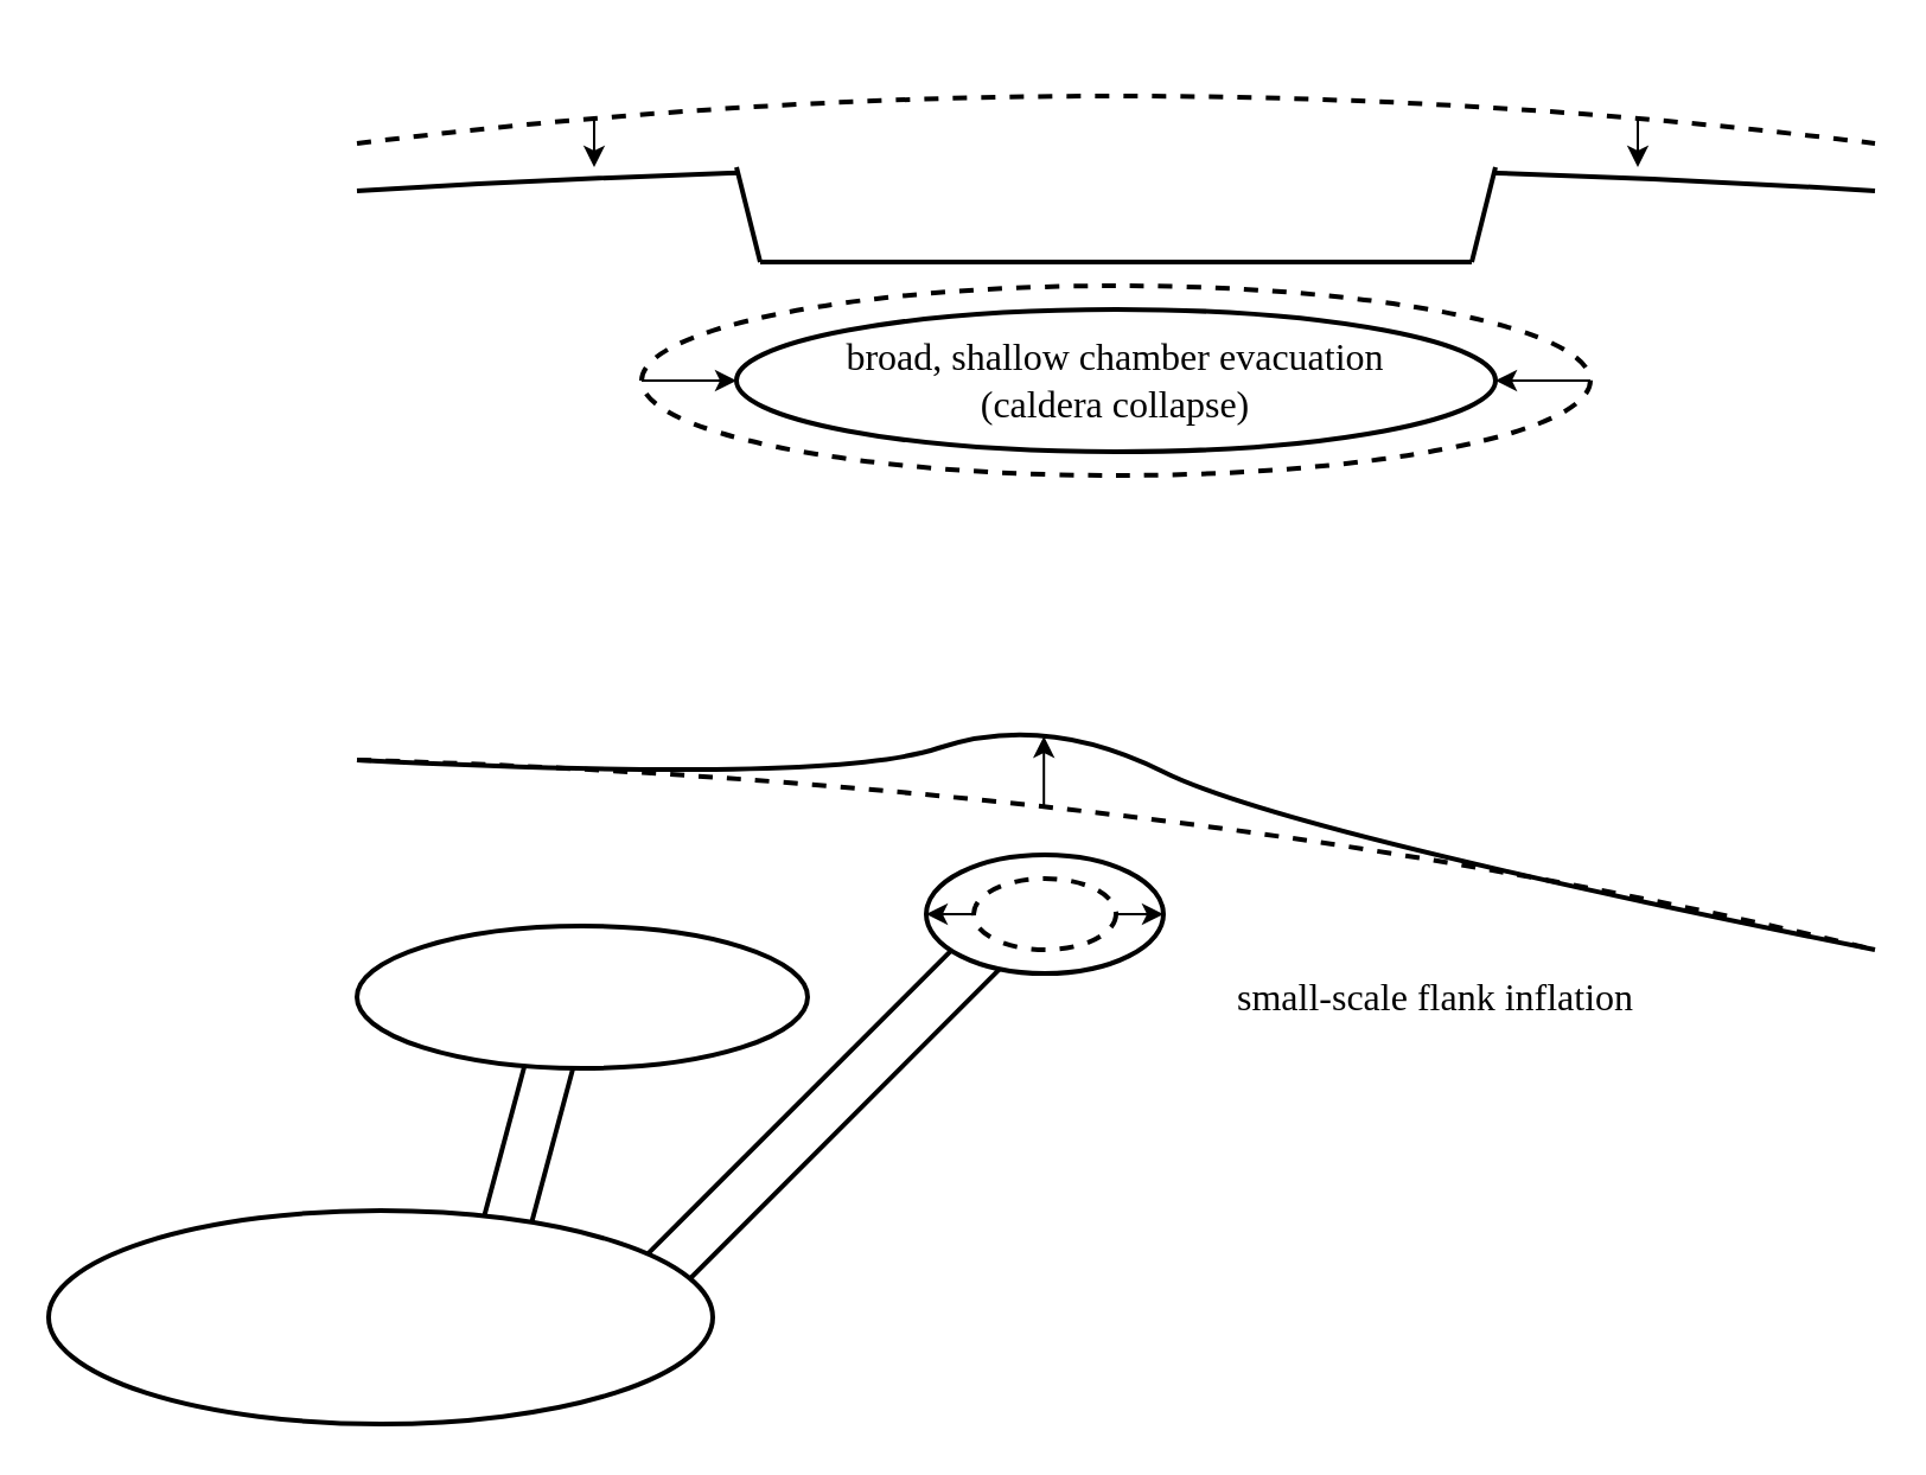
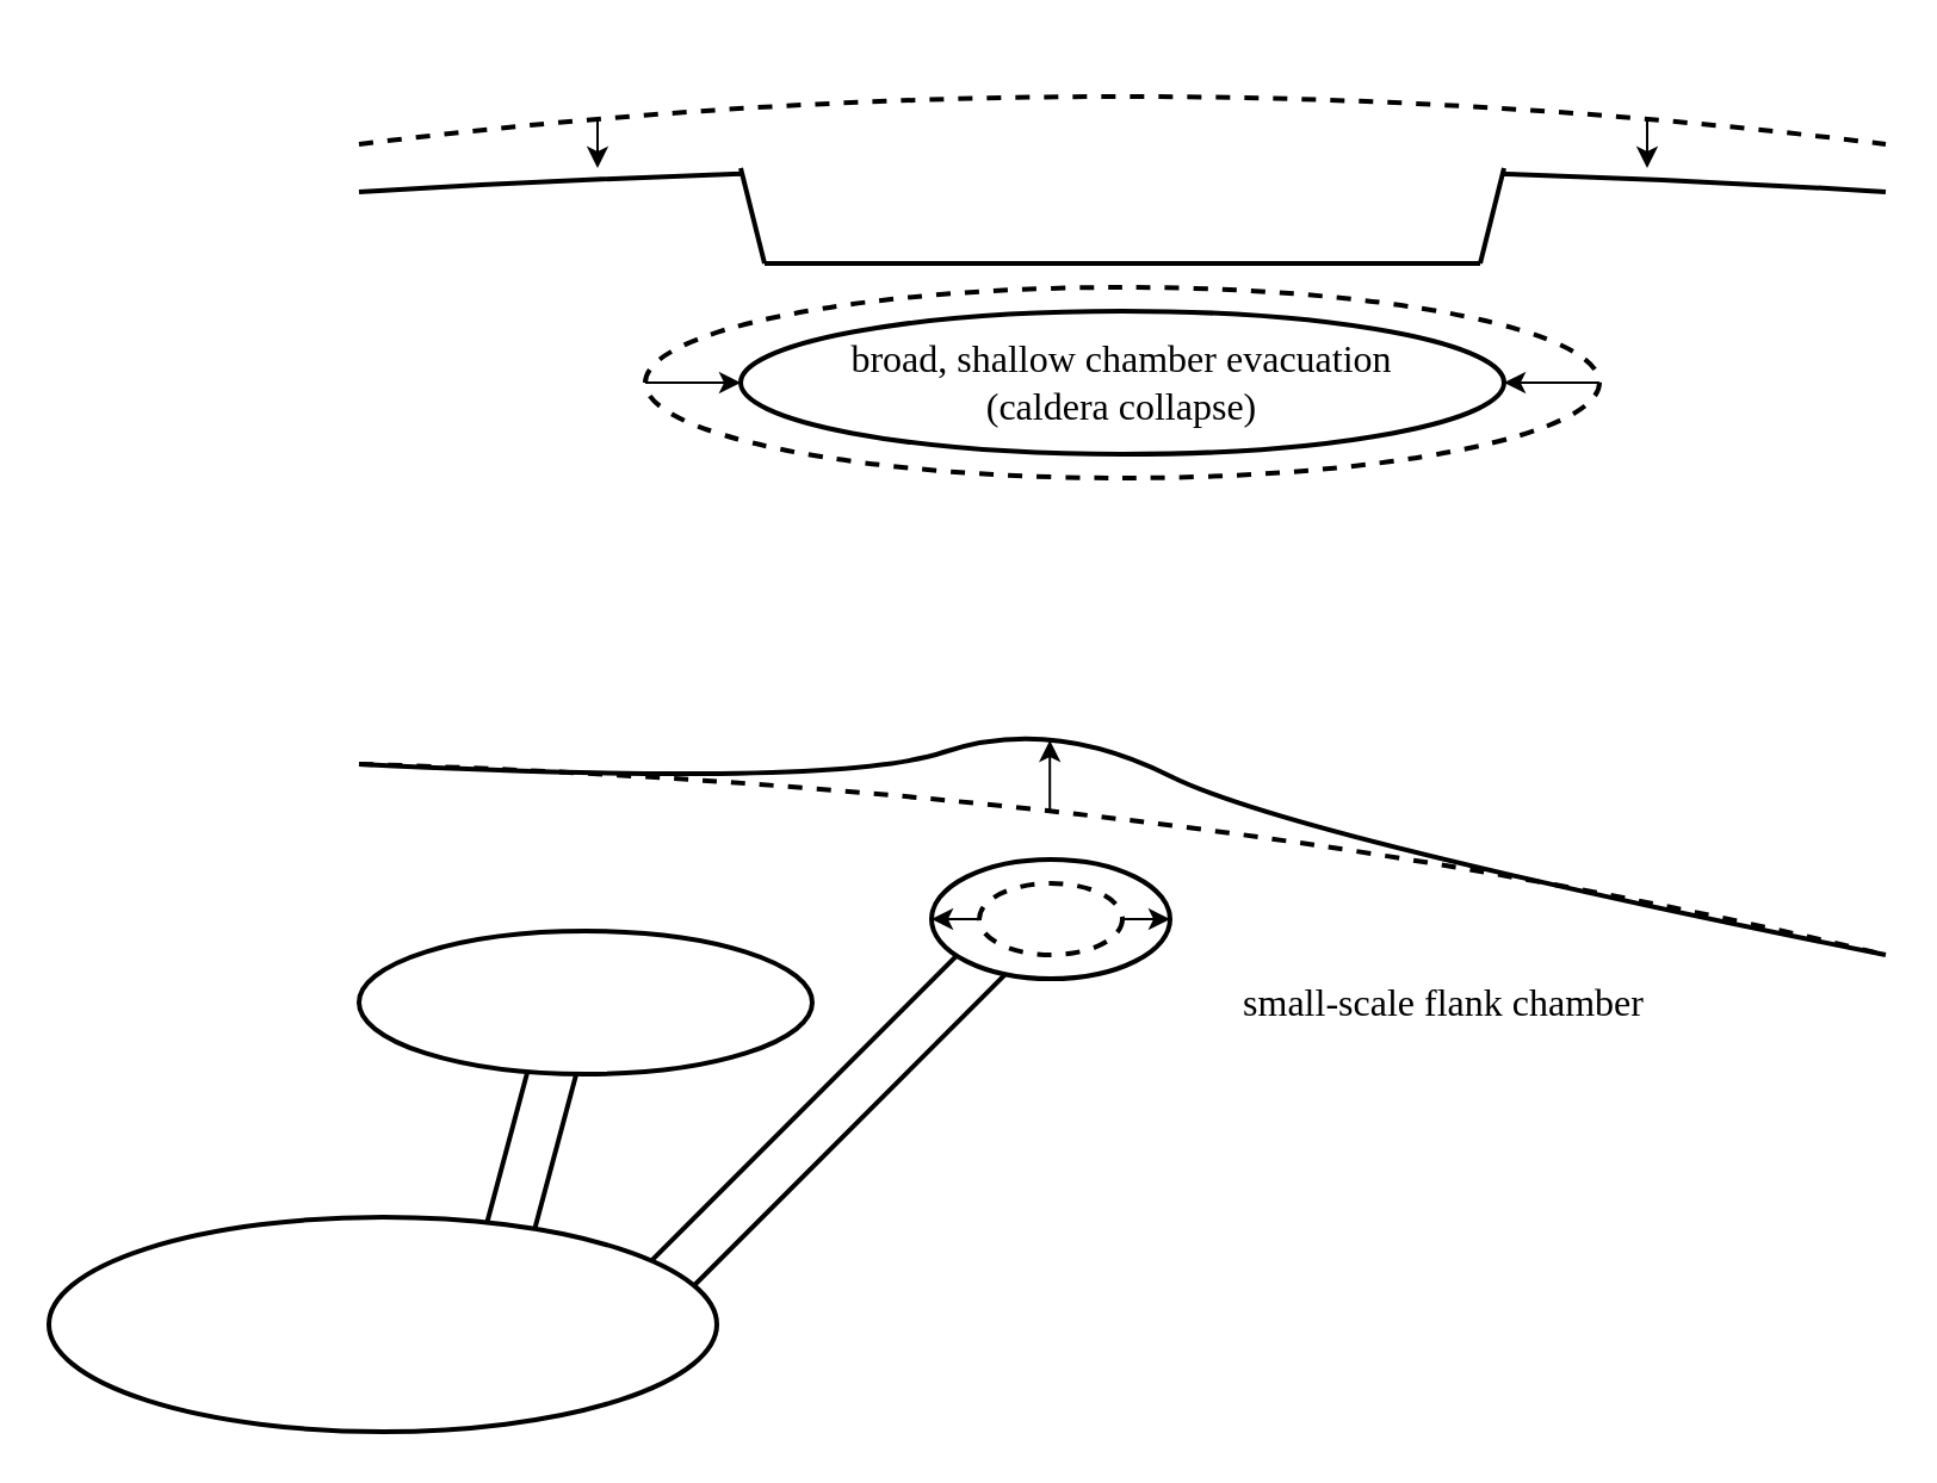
  <mxCell id="0" />
  <mxCell id="1" parent="0" />
  <mxCell id="2" value="" style="ellipse;whiteSpace=wrap;html=1;dashed=1;strokeWidth=2;" vertex="1" parent="1"><mxGeometry x="270" y="120" width="400" height="80" as="geometry" /></mxCell>
  <mxCell id="3" value="&lt;font style=&quot;font-size: 16px;&quot; face=&quot;Linux Libertine&quot;&gt;broad, shallow chamber evacuation&lt;br&gt;(caldera collapse)&lt;/font&gt;" style="ellipse;whiteSpace=wrap;html=1;strokeWidth=2;" vertex="1" parent="1"><mxGeometry x="310" y="130" width="320" height="60" as="geometry" /></mxCell>
  <mxCell id="4" value="" style="endArrow=classic;html=1;rounded=0;exitX=0;exitY=0.5;exitDx=0;exitDy=0;entryX=0;entryY=0.5;entryDx=0;entryDy=0;" edge="1" parent="1" source="2" target="3"><mxGeometry width="50" height="50" relative="1" as="geometry"><mxPoint x="470" y="300" as="sourcePoint" /><mxPoint x="520" y="250" as="targetPoint" /></mxGeometry></mxCell>
  <mxCell id="5" value="" style="endArrow=classic;html=1;rounded=0;exitX=1;exitY=0.5;exitDx=0;exitDy=0;entryX=1;entryY=0.5;entryDx=0;entryDy=0;" edge="1" parent="1" source="2" target="3"><mxGeometry width="50" height="50" relative="1" as="geometry"><mxPoint x="280" y="170" as="sourcePoint" /><mxPoint x="320" y="170" as="targetPoint" /></mxGeometry></mxCell>
  <mxCell id="6" value="" style="endArrow=none;html=1;curved=1;endFill=0;strokeWidth=2;dashed=1;" edge="1" parent="1"><mxGeometry width="50" height="50" relative="1" as="geometry"><mxPoint x="150" y="60" as="sourcePoint" /><mxPoint x="790" y="60" as="targetPoint" /><Array as="points"><mxPoint x="470" y="20" /></Array></mxGeometry></mxCell>
  <mxCell id="7" value="" style="endArrow=none;html=1;curved=1;endFill=0;strokeWidth=2;" edge="1" parent="1"><mxGeometry width="50" height="50" relative="1" as="geometry"><mxPoint x="150" y="80" as="sourcePoint" /><mxPoint x="790" y="80" as="targetPoint" /><Array as="points"><mxPoint x="470" y="60" /></Array></mxGeometry></mxCell>
  <mxCell id="8" value="" style="rounded=0;whiteSpace=wrap;html=1;strokeColor=none;" vertex="1" parent="1"><mxGeometry x="310" y="50" width="320" height="40" as="geometry" /></mxCell>
  <mxCell id="9" value="" style="endArrow=none;html=1;rounded=0;strokeWidth=2;exitX=0;exitY=0.5;exitDx=0;exitDy=0;" edge="1" parent="1" source="8"><mxGeometry width="50" height="50" relative="1" as="geometry"><mxPoint x="350" y="80" as="sourcePoint" /><mxPoint x="320" y="110" as="targetPoint" /></mxGeometry></mxCell>
  <mxCell id="10" value="" style="endArrow=none;html=1;rounded=0;strokeWidth=2;exitX=1;exitY=0.5;exitDx=0;exitDy=0;" edge="1" parent="1" source="8"><mxGeometry width="50" height="50" relative="1" as="geometry"><mxPoint x="590" y="70" as="sourcePoint" /><mxPoint x="620" y="110" as="targetPoint" /></mxGeometry></mxCell>
  <mxCell id="11" value="" style="endArrow=none;html=1;rounded=0;strokeWidth=2;" edge="1" parent="1"><mxGeometry width="50" height="50" relative="1" as="geometry"><mxPoint x="320" y="110" as="sourcePoint" /><mxPoint x="620" y="110" as="targetPoint" /></mxGeometry></mxCell>
  <mxCell id="12" value="" style="endArrow=none;html=1;curved=1;endFill=0;strokeWidth=2;dashed=1;" edge="1" parent="1"><mxGeometry width="50" height="50" relative="1" as="geometry"><mxPoint x="150" y="320" as="sourcePoint" /><mxPoint x="790" y="400" as="targetPoint" /><Array as="points"><mxPoint x="500" y="330" /></Array></mxGeometry></mxCell>
  <mxCell id="13" value="" style="rounded=0;whiteSpace=wrap;html=1;rotation=-75;strokeWidth=2;" vertex="1" parent="1"><mxGeometry x="160" y="480" width="120" height="20" as="geometry" /></mxCell>
  <mxCell id="14" value="" style="ellipse;whiteSpace=wrap;html=1;strokeWidth=2;" vertex="1" parent="1"><mxGeometry x="150" y="390" width="190" height="60" as="geometry" /></mxCell>
  <mxCell id="15" value="" style="rounded=0;whiteSpace=wrap;html=1;rotation=-45;strokeWidth=2;" vertex="1" parent="1"><mxGeometry x="220" y="460" width="250" height="20" as="geometry" /></mxCell>
  <mxCell id="16" value="" style="ellipse;whiteSpace=wrap;html=1;strokeWidth=2;" vertex="1" parent="1"><mxGeometry x="390" y="360" width="100" height="50" as="geometry" /></mxCell>
  <mxCell id="17" value="" style="ellipse;whiteSpace=wrap;html=1;strokeWidth=2;dashed=1;" vertex="1" parent="1"><mxGeometry x="410" y="370" width="60" height="30" as="geometry" /></mxCell>
  <mxCell id="18" value="" style="ellipse;whiteSpace=wrap;html=1;strokeWidth=2;" vertex="1" parent="1"><mxGeometry x="20" y="510" width="280" height="90" as="geometry" /></mxCell>
  <mxCell id="19" value="" style="endArrow=classic;html=1;rounded=0;entryX=1;entryY=0.5;entryDx=0;entryDy=0;exitX=1;exitY=0.5;exitDx=0;exitDy=0;" edge="1" parent="1" source="17" target="16"><mxGeometry width="50" height="50" relative="1" as="geometry"><mxPoint x="510" y="370" as="sourcePoint" /><mxPoint x="640" y="170" as="targetPoint" /></mxGeometry></mxCell>
  <mxCell id="20" value="" style="endArrow=classic;html=1;rounded=0;entryX=0;entryY=0.5;entryDx=0;entryDy=0;exitX=0;exitY=0.5;exitDx=0;exitDy=0;" edge="1" parent="1" source="17" target="16"><mxGeometry width="50" height="50" relative="1" as="geometry"><mxPoint x="480" y="395" as="sourcePoint" /><mxPoint x="500" y="395" as="targetPoint" /></mxGeometry></mxCell>
  <mxCell id="21" value="" style="endArrow=none;html=1;curved=1;endFill=0;strokeWidth=2;" edge="1" parent="1"><mxGeometry width="50" height="50" relative="1" as="geometry"><mxPoint x="150" y="320" as="sourcePoint" /><mxPoint x="790" y="400" as="targetPoint" /><Array as="points"><mxPoint x="350" y="330" /><mxPoint x="440" y="300" /><mxPoint x="540" y="350" /></Array></mxGeometry></mxCell>
- <mxCell id="22" value="&lt;font style=&quot;font-size: 16px;&quot; face=&quot;Linux Libertine&quot;&gt;small-scale flank inflation&lt;br&gt;&lt;/font&gt;" style="ellipse;whiteSpace=wrap;html=1;strokeWidth=2;strokeColor=none;" vertex="1" parent="1"><mxGeometry x="490" y="390" width="230" height="60" as="geometry" /></mxCell>
+ <mxCell id="22" value="&lt;font style=&quot;font-size: 16px;&quot; face=&quot;Linux Libertine&quot;&gt;small-scale flank chamber&lt;br&gt;&lt;/font&gt;" style="ellipse;whiteSpace=wrap;html=1;strokeWidth=2;strokeColor=none;" vertex="1" parent="1"><mxGeometry x="490" y="390" width="230" height="60" as="geometry" /></mxCell>
  <mxCell id="23" value="" style="endArrow=classic;html=1;rounded=0;" edge="1" parent="1"><mxGeometry width="50" height="50" relative="1" as="geometry"><mxPoint x="439.6" y="340" as="sourcePoint" /><mxPoint x="439.6" y="310" as="targetPoint" /></mxGeometry></mxCell>
  <mxCell id="24" value="" style="endArrow=classic;html=1;rounded=0;" edge="1" parent="1"><mxGeometry width="50" height="50" relative="1" as="geometry"><mxPoint x="250" y="50" as="sourcePoint" /><mxPoint x="250" y="70" as="targetPoint" /></mxGeometry></mxCell>
  <mxCell id="25" value="" style="endArrow=classic;html=1;rounded=0;" edge="1" parent="1"><mxGeometry width="50" height="50" relative="1" as="geometry"><mxPoint x="690" y="50" as="sourcePoint" /><mxPoint x="690" y="70" as="targetPoint" /></mxGeometry></mxCell>
